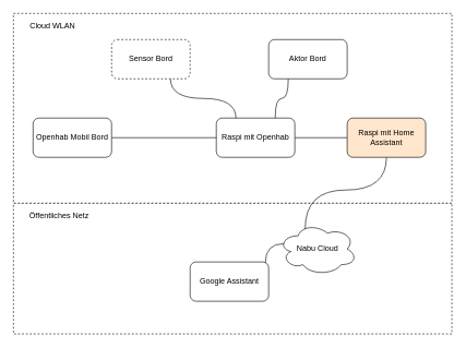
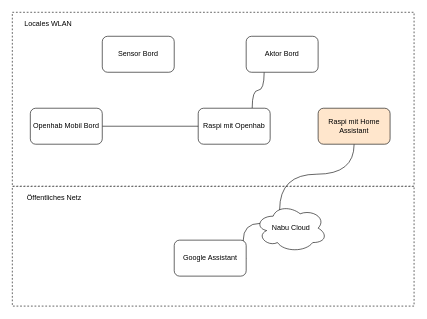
  <mxCell id="0" />
  <mxCell id="1" parent="0" />
  <mxCell id="2" value="" style="rounded=0;whiteSpace=wrap;html=1;dashed=1;" vertex="1" parent="1"><mxGeometry x="20" y="310" width="670" height="200" as="geometry" /></mxCell>
  <mxCell id="3" value="" style="rounded=0;whiteSpace=wrap;html=1;dashed=1;" vertex="1" parent="1"><mxGeometry x="20" y="20" width="670" height="290" as="geometry" /></mxCell>
  <mxCell id="4" style="edgeStyle=orthogonalEdgeStyle;rounded=0;orthogonalLoop=1;jettySize=auto;html=1;exitX=0.75;exitY=0;exitDx=0;exitDy=0;entryX=0.25;entryY=1;entryDx=0;entryDy=0;endArrow=none;endFill=0;curved=1;" edge="1" parent="1" source="6" target="7"><mxGeometry relative="1" as="geometry" /></mxCell>
- <mxCell id="5" style="edgeStyle=orthogonalEdgeStyle;rounded=0;orthogonalLoop=1;jettySize=auto;html=1;exitX=1;exitY=0.5;exitDx=0;exitDy=0;endArrow=none;endFill=0;" edge="1" parent="1" source="6" target="15"><mxGeometry relative="1" as="geometry" /></mxCell>
  <mxCell id="6" value="Raspi mit Openhab" style="rounded=1;whiteSpace=wrap;html=1;" vertex="1" parent="1"><mxGeometry x="330" y="180" width="120" height="60" as="geometry" /></mxCell>
  <mxCell id="7" value="Aktor Bord" style="rounded=1;whiteSpace=wrap;html=1;" vertex="1" parent="1"><mxGeometry x="410" y="60" width="120" height="60" as="geometry" /></mxCell>
- <mxCell id="8" style="edgeStyle=orthogonalEdgeStyle;rounded=0;orthogonalLoop=1;jettySize=auto;html=1;exitX=0.75;exitY=1;exitDx=0;exitDy=0;entryX=0.25;entryY=0;entryDx=0;entryDy=0;endArrow=none;endFill=0;curved=1;" edge="1" parent="1" source="9" target="6"><mxGeometry relative="1" as="geometry" /></mxCell>
- <mxCell id="9" value="Sensor Bord" style="rounded=1;whiteSpace=wrap;html=1;dashed=1;" vertex="1" parent="1"><mxGeometry x="170" y="60" width="120" height="60" as="geometry" /></mxCell>
+ <mxCell id="9" value="Sensor Bord" style="rounded=1;whiteSpace=wrap;html=1;" vertex="1" parent="1"><mxGeometry x="170" y="60" width="120" height="60" as="geometry" /></mxCell>
  <mxCell id="10" style="edgeStyle=orthogonalEdgeStyle;curved=1;rounded=0;orthogonalLoop=1;jettySize=auto;html=1;exitX=0.07;exitY=0.4;exitDx=0;exitDy=0;exitPerimeter=0;entryX=1;entryY=0.5;entryDx=0;entryDy=0;endArrow=none;endFill=0;" edge="1" parent="1" source="11" target="16"><mxGeometry relative="1" as="geometry" /></mxCell>
  <mxCell id="11" value="Nabu Cloud" style="ellipse;shape=cloud;whiteSpace=wrap;html=1;" vertex="1" parent="1"><mxGeometry x="425" y="340" width="120" height="80" as="geometry" /></mxCell>
  <mxCell id="12" style="edgeStyle=orthogonalEdgeStyle;rounded=0;orthogonalLoop=1;jettySize=auto;html=1;exitX=1;exitY=0.5;exitDx=0;exitDy=0;entryX=0;entryY=0.5;entryDx=0;entryDy=0;endArrow=none;endFill=0;" edge="1" parent="1" source="13" target="6"><mxGeometry relative="1" as="geometry" /></mxCell>
  <mxCell id="13" value="Openhab Mobil Bord" style="rounded=1;whiteSpace=wrap;html=1;" vertex="1" parent="1"><mxGeometry x="50" y="180" width="120" height="60" as="geometry" /></mxCell>
  <mxCell id="14" style="edgeStyle=orthogonalEdgeStyle;rounded=0;orthogonalLoop=1;jettySize=auto;html=1;exitX=0.5;exitY=1;exitDx=0;exitDy=0;entryX=0.34;entryY=0.118;entryDx=0;entryDy=0;entryPerimeter=0;endArrow=none;endFill=0;curved=1;" edge="1" parent="1" source="15" target="11"><mxGeometry relative="1" as="geometry" /></mxCell>
  <mxCell id="15" value="Raspi mit Home Assistant" style="rounded=1;whiteSpace=wrap;html=1;fillColor=#ffe6cc;" vertex="1" parent="1"><mxGeometry x="530" y="180" width="120" height="60" as="geometry" /></mxCell>
  <mxCell id="16" value="Google Assistant" style="rounded=1;whiteSpace=wrap;html=1;" vertex="1" parent="1"><mxGeometry x="290" y="400" width="120" height="60" as="geometry" /></mxCell>
- <mxCell id="17" value="Cloud WLAN" style="text;html=1;strokeColor=none;fillColor=none;align=center;verticalAlign=middle;whiteSpace=wrap;rounded=0;" vertex="1" parent="1"><mxGeometry x="20" y="30" width="120" height="20" as="geometry" /></mxCell>
+ <mxCell id="17" value="Locales WLAN" style="text;html=1;strokeColor=none;fillColor=none;align=center;verticalAlign=middle;whiteSpace=wrap;rounded=0;" vertex="1" parent="1"><mxGeometry x="20" y="30" width="120" height="20" as="geometry" /></mxCell>
  <mxCell id="18" value="Öffentliches Netz" style="text;html=1;strokeColor=none;fillColor=none;align=center;verticalAlign=middle;whiteSpace=wrap;rounded=0;" vertex="1" parent="1"><mxGeometry x="30" y="320" width="120" height="20" as="geometry" /></mxCell>
